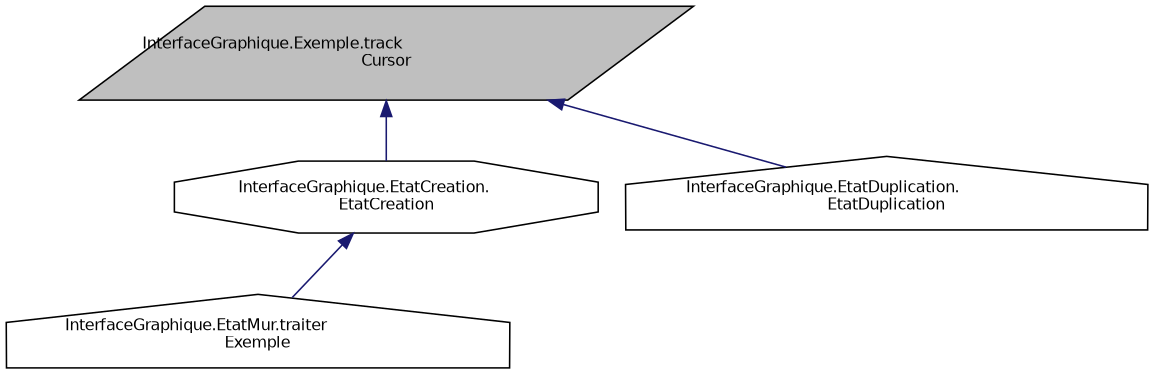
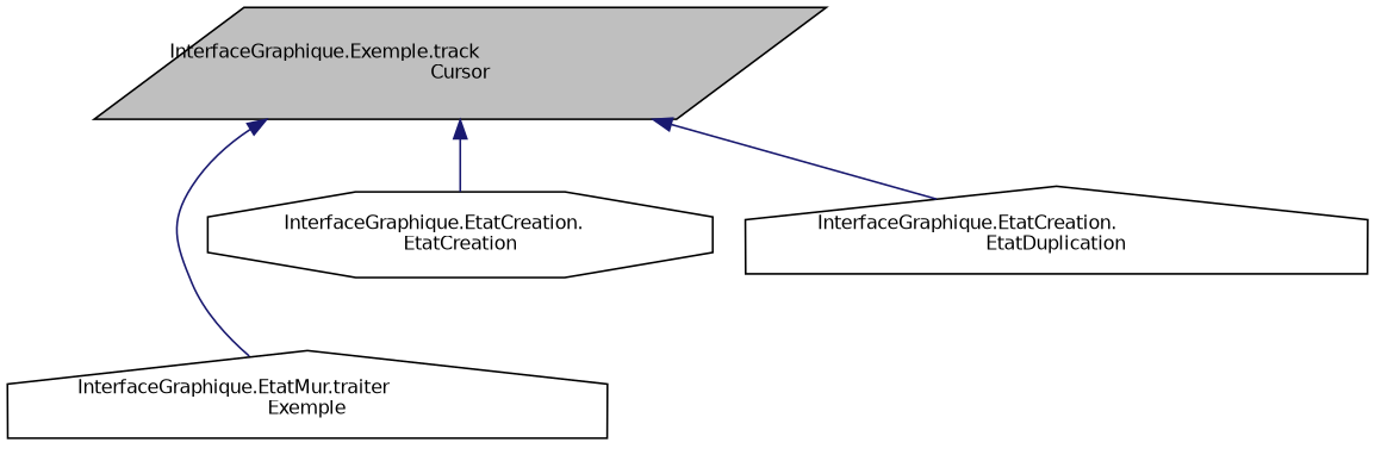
  digraph {
    rankdir=TB
    node [color=black fillcolor=white fontname=Helvetica fontsize=10 shape=house style=filled]
    edge [color=midnightblue dir=back fontname=Helvetica fontsize=10 labelfontname=Helvetica labelfontsize=10 style=solid]
    n1 [fillcolor=grey75 fontcolor=black height=0.2 label="InterfaceGraphique.Exemple.track\lCursor" shape=parallelogram width=0.4]
    n2 [height=0.2 label="InterfaceGraphique.EtatMur.traiter\lExemple" width=0.4]
    n3 [height=0.2 label="InterfaceGraphique.EtatCreation.\lEtatCreation" shape=octagon width=0.4]
-   n4 [height=0.2 label="InterfaceGraphique.EtatDuplication.\lEtatDuplication" width=0.4]
-   n3 -> n2
+   n4 [height=0.2 label="InterfaceGraphique.EtatCreation.\lEtatDuplication" width=0.4]
+   n1 -> n2
    n1 -> n3
    n1 -> n4
  }
